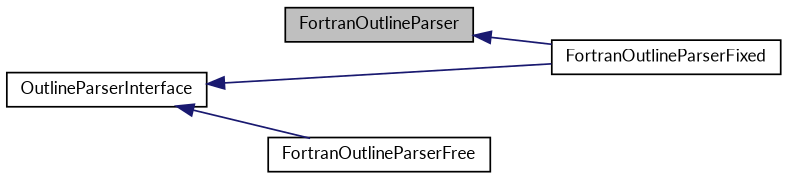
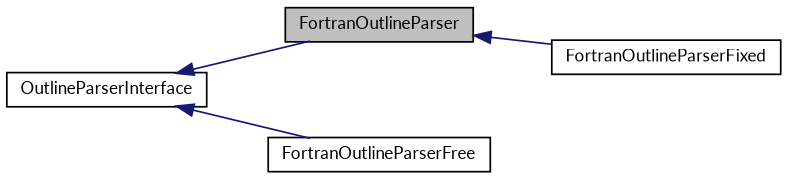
  digraph {
    fontname=Lato
    rankdir=LR
    node [color=black fillcolor=white fontname=Lato fontsize=10 shape=record style=filled]
    edge [color=midnightblue dir=back fontname=Lato fontsize=10 labelfontname=Helvetica labelfontsize=10 style=solid]
    n1 [fillcolor=grey75 fontcolor=black height=0.2 label=FortranOutlineParser width=0.4]
    n2 [height=0.2 label=FortranOutlineParserFixed width=0.4]
    n3 [height=0.2 label=FortranOutlineParserFree width=0.4]
    n4 [height=0.2 label=OutlineParserInterface width=0.4]
    n1 -> n2
-   n4 -> n2
+   n4 -> n1
    n4 -> n3
  }
